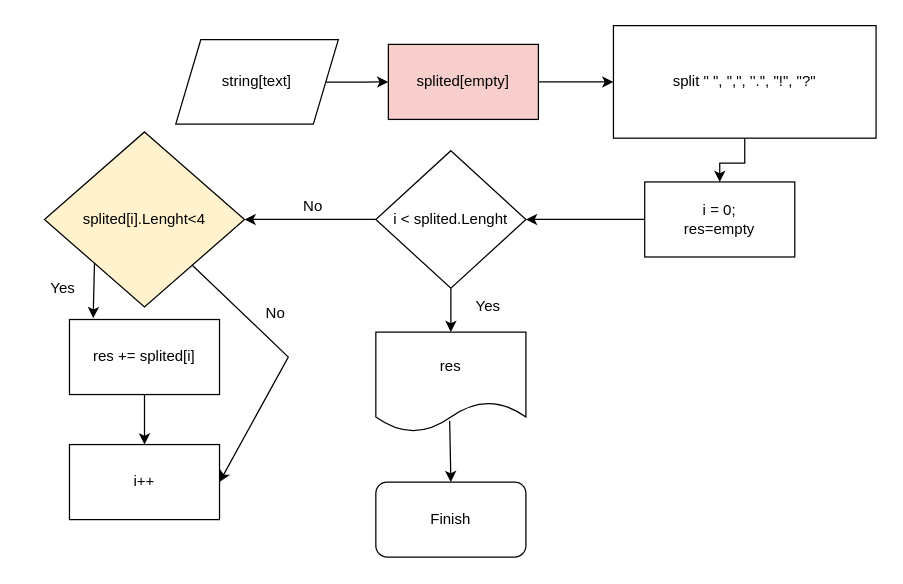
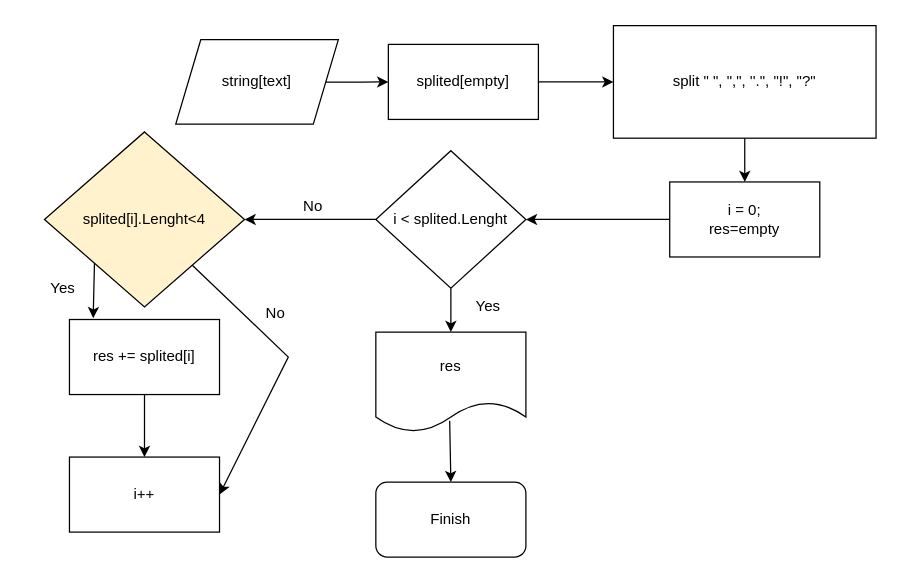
  <mxCell id="0" />
  <mxCell id="1" parent="0" />
  <mxCell id="2" style="edgeStyle=orthogonalEdgeStyle;rounded=0;orthogonalLoop=1;jettySize=auto;html=1;entryX=0;entryY=0.5;entryDx=0;entryDy=0;" edge="1" parent="1" source="3" target="5"><mxGeometry relative="1" as="geometry"><mxPoint x="360" y="65" as="targetPoint" /></mxGeometry></mxCell>
  <mxCell id="3" value="string[text]" style="shape=parallelogram;perimeter=parallelogramPerimeter;whiteSpace=wrap;html=1;fixedSize=1;" vertex="1" parent="1"><mxGeometry x="140" y="31.25" width="130" height="67.5" as="geometry" /></mxCell>
  <mxCell id="4" style="edgeStyle=orthogonalEdgeStyle;rounded=0;orthogonalLoop=1;jettySize=auto;html=1;" edge="1" parent="1" source="5"><mxGeometry relative="1" as="geometry"><mxPoint x="490" y="65" as="targetPoint" /></mxGeometry></mxCell>
- <mxCell id="5" value="splited[empty]" style="rounded=0;whiteSpace=wrap;html=1;fillColor=#f8cecc;" vertex="1" parent="1"><mxGeometry x="310" y="35" width="120" height="60" as="geometry" /></mxCell>
+ <mxCell id="5" value="splited[empty]" style="rounded=0;whiteSpace=wrap;html=1;" vertex="1" parent="1"><mxGeometry x="310" y="35" width="120" height="60" as="geometry" /></mxCell>
  <mxCell id="6" style="edgeStyle=orthogonalEdgeStyle;rounded=0;orthogonalLoop=1;jettySize=auto;html=1;" edge="1" parent="1" source="7" target="9"><mxGeometry relative="1" as="geometry"><mxPoint x="595" y="165" as="targetPoint" /></mxGeometry></mxCell>
  <mxCell id="7" value="split &quot; &quot;, &quot;,&quot;, ''.&quot;, &quot;!&quot;, &quot;?&quot;" style="rounded=0;whiteSpace=wrap;html=1;" vertex="1" parent="1"><mxGeometry x="490" y="20" width="210" height="90" as="geometry" /></mxCell>
  <mxCell id="8" style="edgeStyle=orthogonalEdgeStyle;rounded=0;orthogonalLoop=1;jettySize=auto;html=1;" edge="1" parent="1" source="9"><mxGeometry relative="1" as="geometry"><mxPoint x="420" y="175" as="targetPoint" /></mxGeometry></mxCell>
- <mxCell id="9" value="i = 0;&lt;br&gt;res=empty" style="rounded=0;whiteSpace=wrap;html=1;" vertex="1" parent="1"><mxGeometry x="515" y="145" width="120" height="60" as="geometry" /></mxCell>
+ <mxCell id="9" value="i = 0;&lt;br&gt;res=empty" style="rounded=0;whiteSpace=wrap;html=1;" vertex="1" parent="1"><mxGeometry x="535" y="145" width="120" height="60" as="geometry" /></mxCell>
  <mxCell id="10" value="splited[i].Lenght&amp;lt;4" style="rhombus;whiteSpace=wrap;html=1;fillColor=#fff2cc;" vertex="1" parent="1"><mxGeometry x="35" y="105" width="160" height="140" as="geometry" /></mxCell>
  <mxCell id="11" value="Yes" style="text;html=1;strokeColor=none;fillColor=none;align=center;verticalAlign=middle;whiteSpace=wrap;rounded=0;" vertex="1" parent="1"><mxGeometry x="20" y="215" width="60" height="30" as="geometry" /></mxCell>
  <mxCell id="12" style="edgeStyle=orthogonalEdgeStyle;rounded=0;orthogonalLoop=1;jettySize=auto;html=1;entryX=0.5;entryY=0;entryDx=0;entryDy=0;" edge="1" parent="1" source="13" target="14"><mxGeometry relative="1" as="geometry" /></mxCell>
  <mxCell id="13" value="res += splited[i]" style="rounded=0;whiteSpace=wrap;html=1;" vertex="1" parent="1"><mxGeometry x="55" y="255" width="120" height="60" as="geometry" /></mxCell>
- <mxCell id="14" value="i++" style="rounded=0;whiteSpace=wrap;html=1;" vertex="1" parent="1"><mxGeometry x="55" y="355" width="120" height="60" as="geometry" /></mxCell>
+ <mxCell id="14" value="i++" style="rounded=0;whiteSpace=wrap;html=1;" vertex="1" parent="1"><mxGeometry x="55" y="365" width="120" height="60" as="geometry" /></mxCell>
  <mxCell id="15" value="No" style="text;html=1;strokeColor=none;fillColor=none;align=center;verticalAlign=middle;whiteSpace=wrap;rounded=0;" vertex="1" parent="1"><mxGeometry x="190" y="235" width="60" height="30" as="geometry" /></mxCell>
  <mxCell id="16" value="" style="endArrow=classic;html=1;rounded=0;exitX=0;exitY=1;exitDx=0;exitDy=0;entryX=0.158;entryY=-0.017;entryDx=0;entryDy=0;entryPerimeter=0;" edge="1" parent="1" source="10" target="13"><mxGeometry width="50" height="50" relative="1" as="geometry"><mxPoint x="310" y="305" as="sourcePoint" /><mxPoint x="360" y="255" as="targetPoint" /></mxGeometry></mxCell>
  <mxCell id="17" value="" style="endArrow=classic;html=1;rounded=0;entryX=1;entryY=0.5;entryDx=0;entryDy=0;" edge="1" parent="1" source="10" target="14"><mxGeometry width="50" height="50" relative="1" as="geometry"><mxPoint x="310" y="305" as="sourcePoint" /><mxPoint x="360" y="255" as="targetPoint" /><Array as="points"><mxPoint x="230" y="285" /></Array></mxGeometry></mxCell>
  <mxCell id="18" style="edgeStyle=orthogonalEdgeStyle;rounded=0;orthogonalLoop=1;jettySize=auto;html=1;entryX=0.5;entryY=0;entryDx=0;entryDy=0;" edge="1" parent="1" source="19" target="22"><mxGeometry relative="1" as="geometry" /></mxCell>
  <mxCell id="19" value="i &amp;lt; splited.Lenght" style="rhombus;whiteSpace=wrap;html=1;" vertex="1" parent="1"><mxGeometry x="300" y="120" width="120" height="110" as="geometry" /></mxCell>
  <mxCell id="20" value="" style="endArrow=classic;html=1;rounded=0;exitX=0;exitY=0.5;exitDx=0;exitDy=0;entryX=1;entryY=0.5;entryDx=0;entryDy=0;" edge="1" parent="1" source="19" target="10"><mxGeometry width="50" height="50" relative="1" as="geometry"><mxPoint x="310" y="305" as="sourcePoint" /><mxPoint x="360" y="255" as="targetPoint" /></mxGeometry></mxCell>
  <mxCell id="21" value="Yes" style="text;html=1;strokeColor=none;fillColor=none;align=center;verticalAlign=middle;whiteSpace=wrap;rounded=0;" vertex="1" parent="1"><mxGeometry x="360" y="230" width="60" height="30" as="geometry" /></mxCell>
  <mxCell id="22" value="res" style="shape=document;whiteSpace=wrap;html=1;boundedLbl=1;" vertex="1" parent="1"><mxGeometry x="300" y="265" width="120" height="80" as="geometry" /></mxCell>
  <mxCell id="23" value="No" style="text;html=1;strokeColor=none;fillColor=none;align=center;verticalAlign=middle;whiteSpace=wrap;rounded=0;" vertex="1" parent="1"><mxGeometry x="220" y="145" width="60" height="40" as="geometry" /></mxCell>
  <mxCell id="24" value="" style="endArrow=classic;html=1;rounded=0;exitX=0.492;exitY=0.888;exitDx=0;exitDy=0;exitPerimeter=0;" edge="1" parent="1" source="22"><mxGeometry width="50" height="50" relative="1" as="geometry"><mxPoint x="310" y="305" as="sourcePoint" /><mxPoint x="360" y="385" as="targetPoint" /></mxGeometry></mxCell>
  <mxCell id="25" value="Finish" style="rounded=1;whiteSpace=wrap;html=1;" vertex="1" parent="1"><mxGeometry x="300" y="385" width="120" height="60" as="geometry" /></mxCell>
